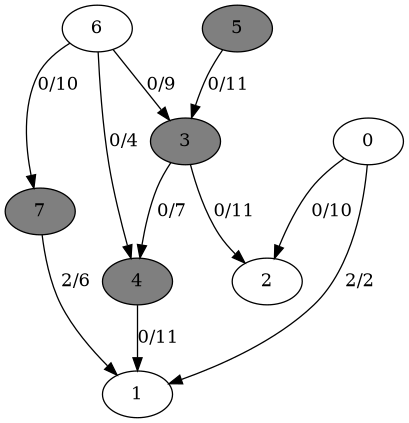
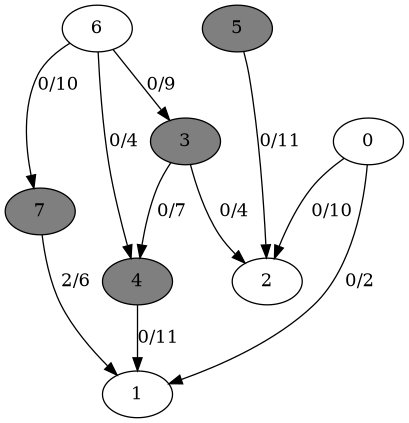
  digraph {
    node [fillcolor=grey100 style=filled]
    0
    1
    2
    7 [fillcolor=grey50]
    3 [fillcolor=grey50]
    4 [fillcolor=grey50]
    5 [fillcolor=grey50]
    6
-   0 -> 1 [label="2/2"]
+   0 -> 1 [label="0/2"]
    0 -> 2 [label="0/10"]
    7 -> 1 [label="2/6"]
-   3 -> 2 [label="0/11"]
+   3 -> 2 [label="0/4"]
    3 -> 4 [label="0/7"]
    4 -> 1 [label="0/11"]
-   5 -> 3 [label="0/11"]
+   5 -> 2 [label="0/11"]
    6 -> 7 [label="0/10"]
    6 -> 3 [label="0/9"]
    6 -> 4 [label="0/4"]
  }
